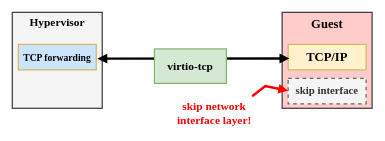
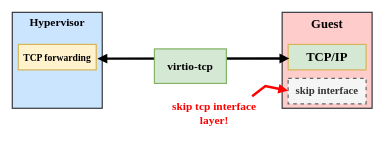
  <mxCell id="0" />
  <mxCell id="1" parent="0" />
  <mxCell id="2" value="Guest" style="whiteSpace=wrap;strokeWidth=2;fillColor=#ffcccc;strokeColor=#36393d;fontFamily=Verdana;fontStyle=1;fontSize=21;verticalAlign=top;" vertex="1" parent="1"><mxGeometry x="470" y="20" width="150" height="160" as="geometry" /></mxCell>
- <mxCell id="3" value="Hypervisor" style="whiteSpace=wrap;strokeWidth=2;fillColor=#f5f5f5;strokeColor=#36393d;fontFamily=Verdana;fontStyle=1;fontSize=19;verticalAlign=top;" vertex="1" parent="1"><mxGeometry x="20" y="20" width="150" height="160" as="geometry" /></mxCell>
- <mxCell id="4" value="TCP/IP" style="whiteSpace=wrap;strokeWidth=2;fillColor=#fff2cc;strokeColor=#d6b656;fontFamily=Verdana;fontStyle=1;fontSize=21;verticalAlign=middle;" vertex="1" parent="1"><mxGeometry x="480" y="73.5" width="130" height="42.5" as="geometry" /></mxCell>
- <mxCell id="5" value="TCP forwarding" style="whiteSpace=wrap;strokeWidth=2;fillColor=#cce5ff;strokeColor=#d6b656;fontFamily=Verdana;fontStyle=1;fontSize=16;verticalAlign=middle;" vertex="1" parent="1"><mxGeometry x="30" y="73.5" width="130" height="42.5" as="geometry" /></mxCell>
+ <mxCell id="3" value="Hypervisor" style="whiteSpace=wrap;strokeWidth=2;fillColor=#cce5ff;strokeColor=#36393d;fontFamily=Verdana;fontStyle=1;fontSize=19;verticalAlign=top;" vertex="1" parent="1"><mxGeometry x="20" y="20" width="150" height="160" as="geometry" /></mxCell>
+ <mxCell id="4" value="TCP/IP" style="whiteSpace=wrap;strokeWidth=2;fillColor=#d5e8d4;strokeColor=#d6b656;fontFamily=Verdana;fontStyle=1;fontSize=21;verticalAlign=middle;" vertex="1" parent="1"><mxGeometry x="480" y="73.5" width="130" height="42.5" as="geometry" /></mxCell>
+ <mxCell id="5" value="TCP forwarding" style="whiteSpace=wrap;strokeWidth=2;fillColor=#fff2cc;strokeColor=#d6b656;fontFamily=Verdana;fontStyle=1;fontSize=16;verticalAlign=middle;" vertex="1" parent="1"><mxGeometry x="30" y="73.5" width="130" height="42.5" as="geometry" /></mxCell>
  <mxCell id="6" value="skip interface" style="whiteSpace=wrap;strokeWidth=2;fillColor=#f5f5f5;strokeColor=#666666;fontFamily=Verdana;fontStyle=1;fontSize=18;verticalAlign=middle;fontColor=#333333;dashed=1;" vertex="1" parent="1"><mxGeometry x="480" y="130" width="130" height="42.5" as="geometry" /></mxCell>
  <mxCell id="7" style="rounded=0;orthogonalLoop=1;jettySize=auto;html=1;strokeWidth=4;endArrow=block;endFill=1;startArrow=none;startFill=0;strokeColor=#FF0000;" edge="1" parent="1"><mxGeometry relative="1" as="geometry"><mxPoint x="420" y="160" as="sourcePoint" /><mxPoint x="480" y="150.75" as="targetPoint" /><Array as="points"><mxPoint x="442" y="143" /></Array></mxGeometry></mxCell>
  <mxCell id="8" style="rounded=0;orthogonalLoop=1;jettySize=auto;html=1;strokeWidth=4;endArrow=block;endFill=1;startArrow=block;startFill=1;" edge="1" parent="1"><mxGeometry relative="1" as="geometry"><mxPoint x="162" y="97.25" as="sourcePoint" /><mxPoint x="482" y="97" as="targetPoint" /></mxGeometry></mxCell>
  <mxCell id="9" value="virtio-tcp" style="whiteSpace=wrap;strokeWidth=2;fillColor=#d5e8d4;strokeColor=#82b366;fontFamily=Verdana;fontStyle=1;fontSize=19;verticalAlign=middle;" vertex="1" parent="1"><mxGeometry x="257" y="81" width="120" height="57.5" as="geometry" /></mxCell>
- <mxCell id="10" value="&lt;font face=&quot;Verdana&quot;&gt;&lt;span style=&quot;font-size: 19px;&quot;&gt;&lt;b&gt;skip network interface layer!&lt;/b&gt;&lt;/span&gt;&lt;/font&gt;&lt;div style=&quot;&quot;&gt;&lt;/div&gt;" style="text;whiteSpace=wrap;html=1;fontSize=18;align=center;verticalAlign=middle;fontColor=#FF0000;" vertex="1" parent="1"><mxGeometry x="272" y="163" width="170" height="50" as="geometry" /></mxCell>
+ <mxCell id="10" value="&lt;font face=&quot;Verdana&quot;&gt;&lt;span style=&quot;font-size: 19px;&quot;&gt;&lt;b&gt;skip tcp interface layer!&lt;/b&gt;&lt;/span&gt;&lt;/font&gt;&lt;div style=&quot;&quot;&gt;&lt;/div&gt;" style="text;whiteSpace=wrap;html=1;fontSize=18;align=center;verticalAlign=middle;fontColor=#FF0000;" vertex="1" parent="1"><mxGeometry x="272" y="163" width="170" height="50" as="geometry" /></mxCell>
